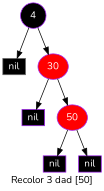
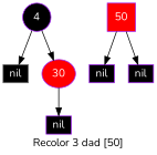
  digraph {
    fontname=Nunito
    label="Recolor 3 dad [50]"
    node [color=purple fillcolor=black fontcolor=white fontname=Nunito style=filled shape=box]
    edge [fontname=Nunito]
    4 [width=0.5 shape=""]
    n2 [color=gray40 height=0.2 label=nil width=0.3]
    n3 [fillcolor=red label=30 width=0.5 shape=""]
    n4 [height=0.2 label=nil width=0.3]
-   50 [fillcolor=red width=0.5 shape=""]
+   50 [fillcolor=red width=0.5]
    n6 [height=0.2 label=nil width=0.3]
    n7 [height=0.2 label=nil width=0.3]
    4 -> n2
    4 -> n3
    n3 -> n4
-   n3 -> 50
    50 -> n6
    50 -> n7
  }
